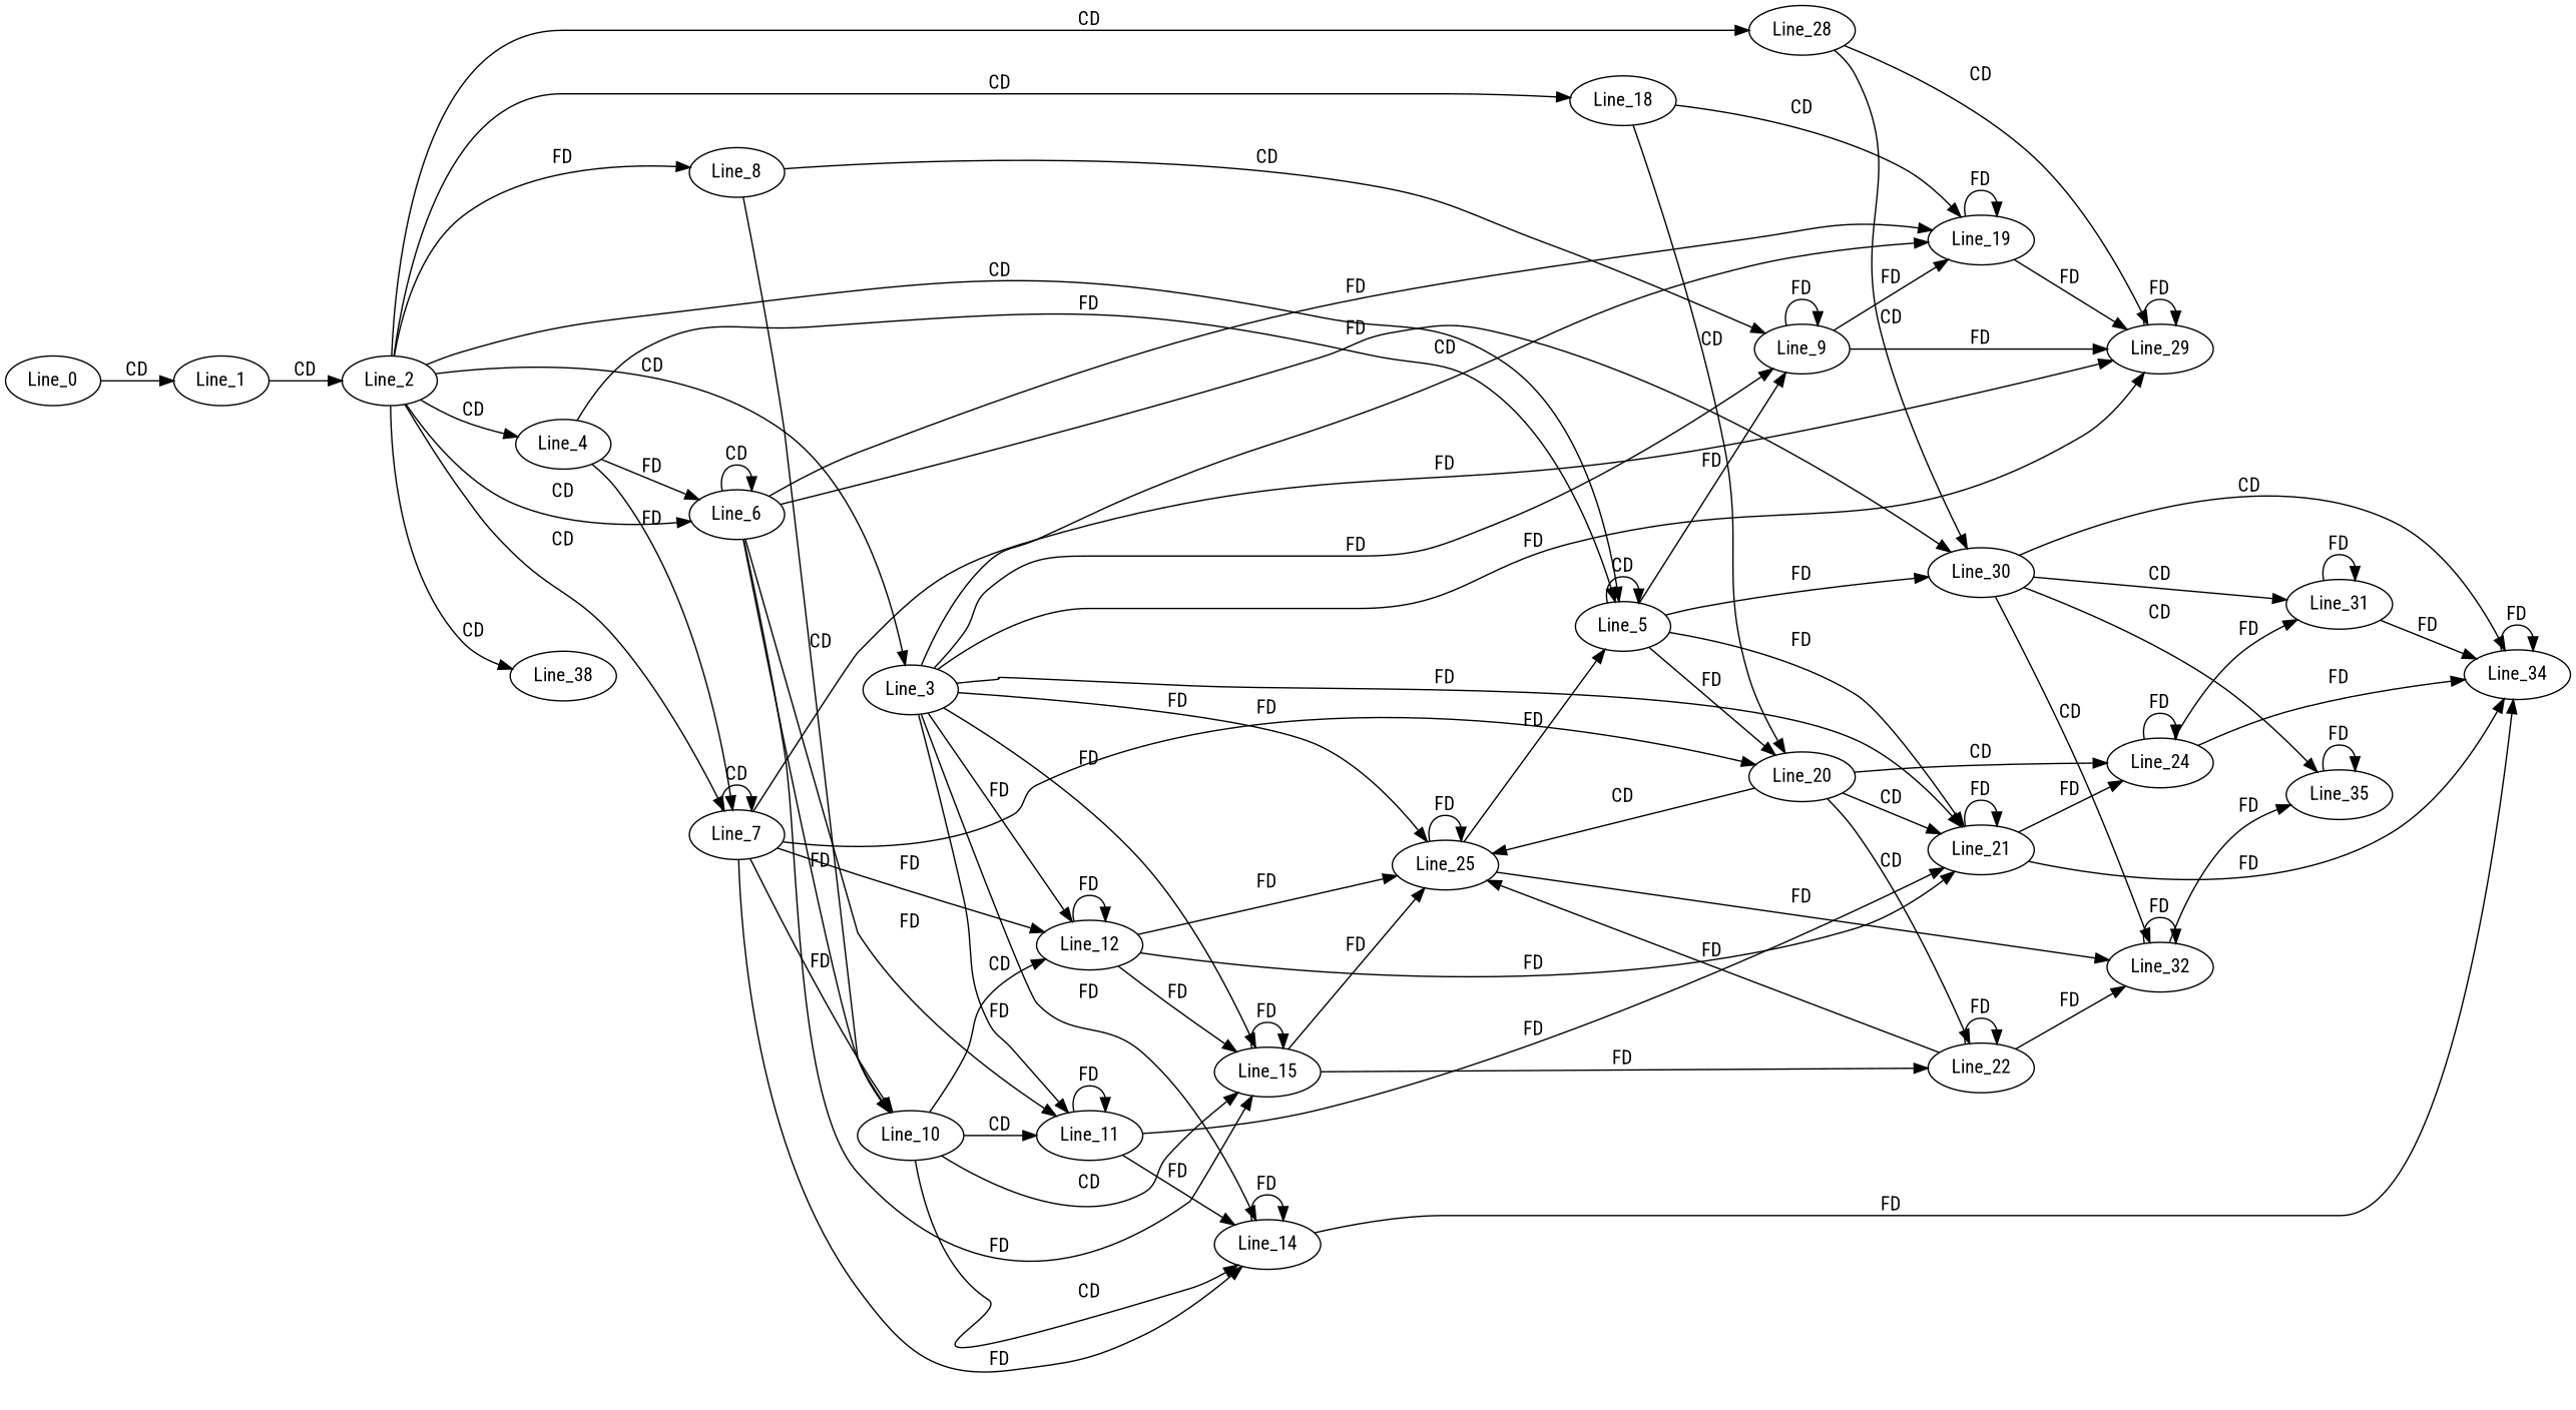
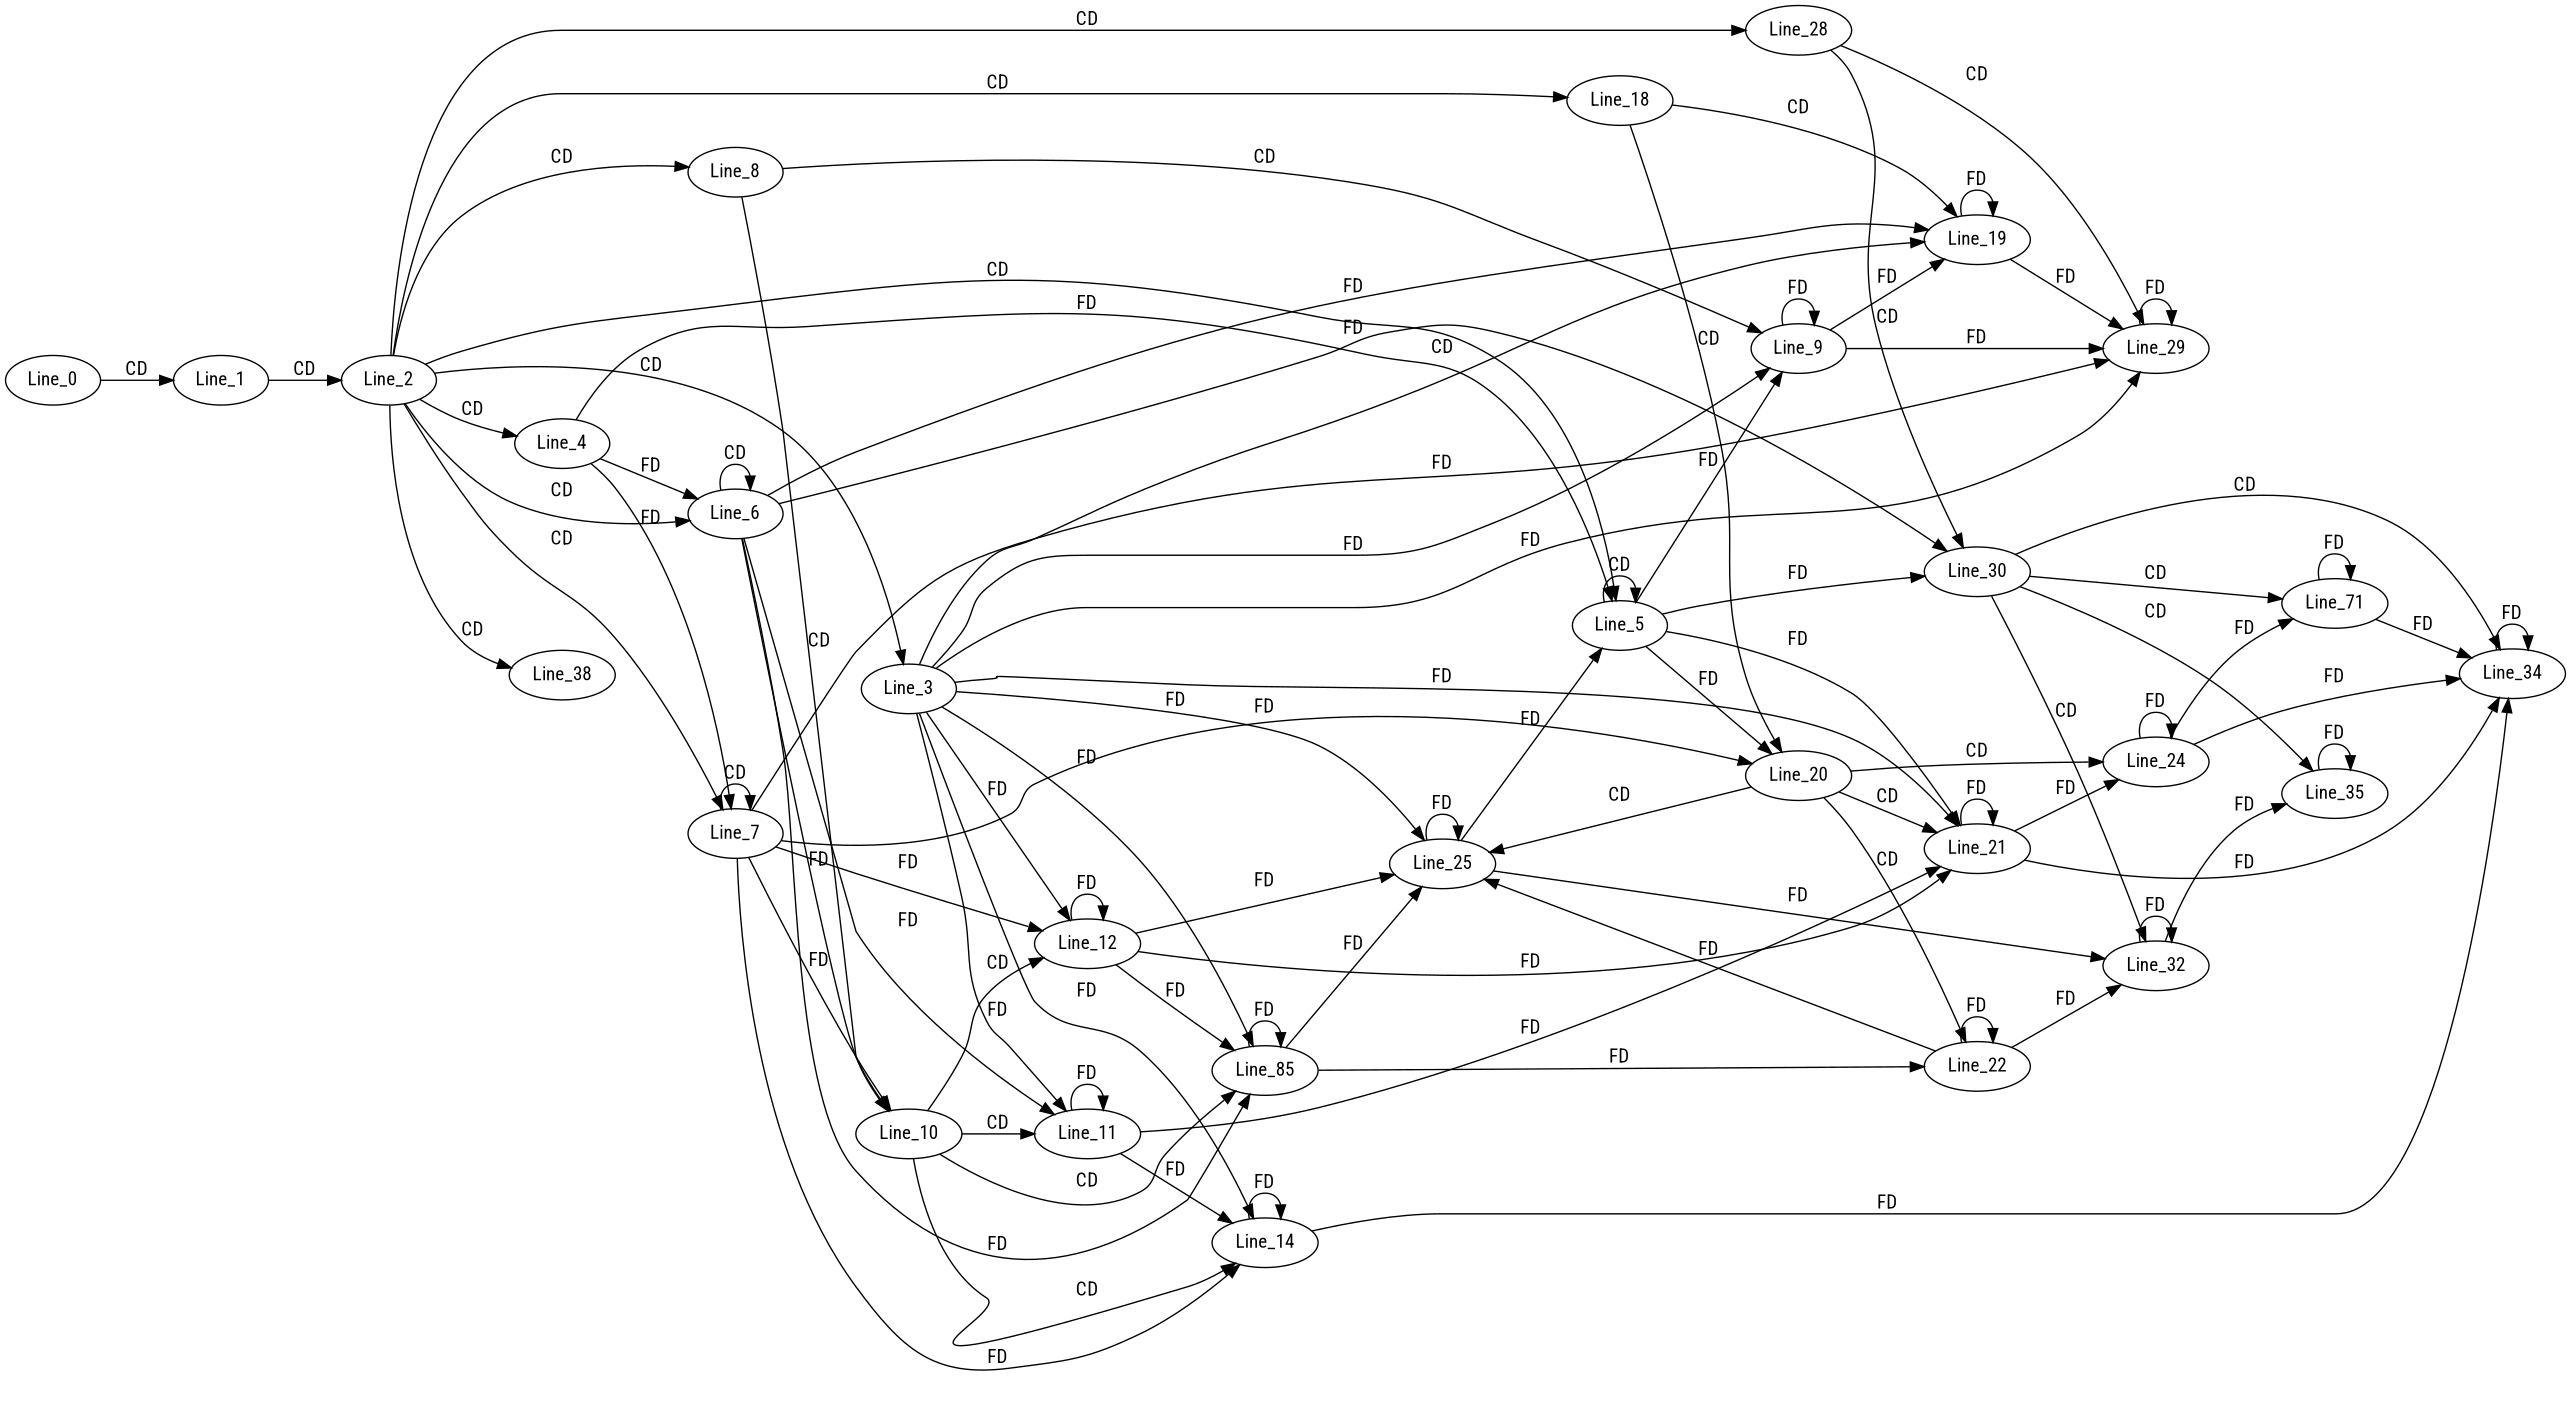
  digraph {
    fontname="Roboto Condensed"
    rankdir=LR
    node [fontname="Roboto Condensed"]
    edge [fontname="Roboto Condensed"]
    Line_0
    Line_1
    Line_2
    Line_3
    Line_4
    Line_5
    Line_6
    Line_7
    Line_8
    Line_18
    Line_28
    Line_38
    Line_9
    Line_11
    Line_12
    Line_14
-   Line_15
+   Line_15 [label=Line_85]
    Line_19
    Line_21
    Line_25
    Line_29
    Line_20
    Line_30
    Line_10
    Line_34
    Line_22
    Line_24
    Line_32
-   Line_31
+   Line_31 [label=Line_71]
    Line_35
    Line_0 -> Line_1 [label=CD]
    Line_1 -> Line_2 [label=CD]
    Line_2 -> Line_3 [label=CD]
    Line_2 -> Line_4 [label=CD]
    Line_2 -> Line_5 [label=CD]
    Line_2 -> Line_6 [label=CD]
    Line_2 -> Line_7 [label=CD]
-   Line_2 -> Line_8 [label=FD]
+   Line_2 -> Line_8 [label=CD]
    Line_2 -> Line_18 [label=CD]
    Line_2 -> Line_28 [label=CD]
    Line_2 -> Line_38 [label=CD]
    Line_3 -> Line_9 [label=FD]
    Line_3 -> Line_11 [label=FD]
    Line_3 -> Line_12 [label=FD]
    Line_3 -> Line_14 [label=FD]
    Line_3 -> Line_15 [label=FD]
    Line_3 -> Line_19 [label=CD]
    Line_3 -> Line_21 [label=FD]
    Line_3 -> Line_25 [label=FD]
    Line_3 -> Line_29 [label=FD]
    Line_4 -> Line_5 [label=FD]
    Line_4 -> Line_6 [label=FD]
    Line_4 -> Line_7 [label=FD]
    Line_5 -> Line_5 [label=CD]
    Line_5 -> Line_9 [label=FD]
    Line_5 -> Line_21 [label=FD]
    Line_5 -> Line_20 [label=FD]
    Line_5 -> Line_30 [label=FD]
    Line_6 -> Line_6 [label=CD]
    Line_6 -> Line_11 [label=FD]
    Line_6 -> Line_15 [label=FD]
    Line_6 -> Line_19 [label=FD]
    Line_6 -> Line_30 [label=FD]
    Line_6 -> Line_10 [label=FD]
    Line_7 -> Line_7 [label=CD]
    Line_7 -> Line_12 [label=FD]
    Line_7 -> Line_14 [label=FD]
    Line_7 -> Line_29 [label=FD]
    Line_7 -> Line_20 [label=FD]
    Line_7 -> Line_10 [label=FD]
    Line_8 -> Line_9 [label=CD]
    Line_8 -> Line_10 [label=CD]
    Line_18 -> Line_19 [label=CD]
    Line_18 -> Line_20 [label=CD]
    Line_28 -> Line_29 [label=CD]
    Line_28 -> Line_30 [label=CD]
    Line_9 -> Line_9 [label=FD]
    Line_9 -> Line_19 [label=FD]
    Line_9 -> Line_29 [label=FD]
    Line_11 -> Line_11 [label=FD]
    Line_11 -> Line_14 [label=FD]
    Line_11 -> Line_21 [label=FD]
    Line_12 -> Line_12 [label=FD]
    Line_12 -> Line_15 [label=FD]
    Line_12 -> Line_21 [label=FD]
    Line_12 -> Line_25 [label=FD]
    Line_14 -> Line_14 [label=FD]
    Line_14 -> Line_34 [label=FD]
    Line_15 -> Line_15 [label=FD]
    Line_15 -> Line_25 [label=FD]
    Line_15 -> Line_22 [label=FD]
    Line_19 -> Line_19 [label=FD]
    Line_19 -> Line_29 [label=FD]
    Line_21 -> Line_21 [label=FD]
    Line_21 -> Line_34 [label=FD]
    Line_21 -> Line_24 [label=FD]
    Line_25 -> Line_5 [label=FD]
    Line_25 -> Line_25 [label=FD]
    Line_25 -> Line_32 [label=FD]
    Line_29 -> Line_29 [label=FD]
    Line_20 -> Line_21 [label=CD]
    Line_20 -> Line_25 [label=CD]
    Line_20 -> Line_22 [label=CD]
    Line_20 -> Line_24 [label=CD]
    Line_30 -> Line_34 [label=CD]
    Line_30 -> Line_32 [label=CD]
    Line_30 -> Line_31 [label=CD]
    Line_30 -> Line_35 [label=CD]
    Line_10 -> Line_11 [label=CD]
    Line_10 -> Line_12 [label=CD]
    Line_10 -> Line_14 [label=CD]
    Line_10 -> Line_15 [label=CD]
    Line_34 -> Line_34 [label=FD]
    Line_22 -> Line_25 [label=FD]
    Line_22 -> Line_22 [label=FD]
    Line_22 -> Line_32 [label=FD]
    Line_24 -> Line_34 [label=FD]
    Line_24 -> Line_24 [label=FD]
    Line_24 -> Line_31 [label=FD]
    Line_32 -> Line_32 [label=FD]
    Line_32 -> Line_35 [label=FD]
    Line_31 -> Line_34 [label=FD]
    Line_31 -> Line_31 [label=FD]
    Line_35 -> Line_35 [label=FD]
  }
